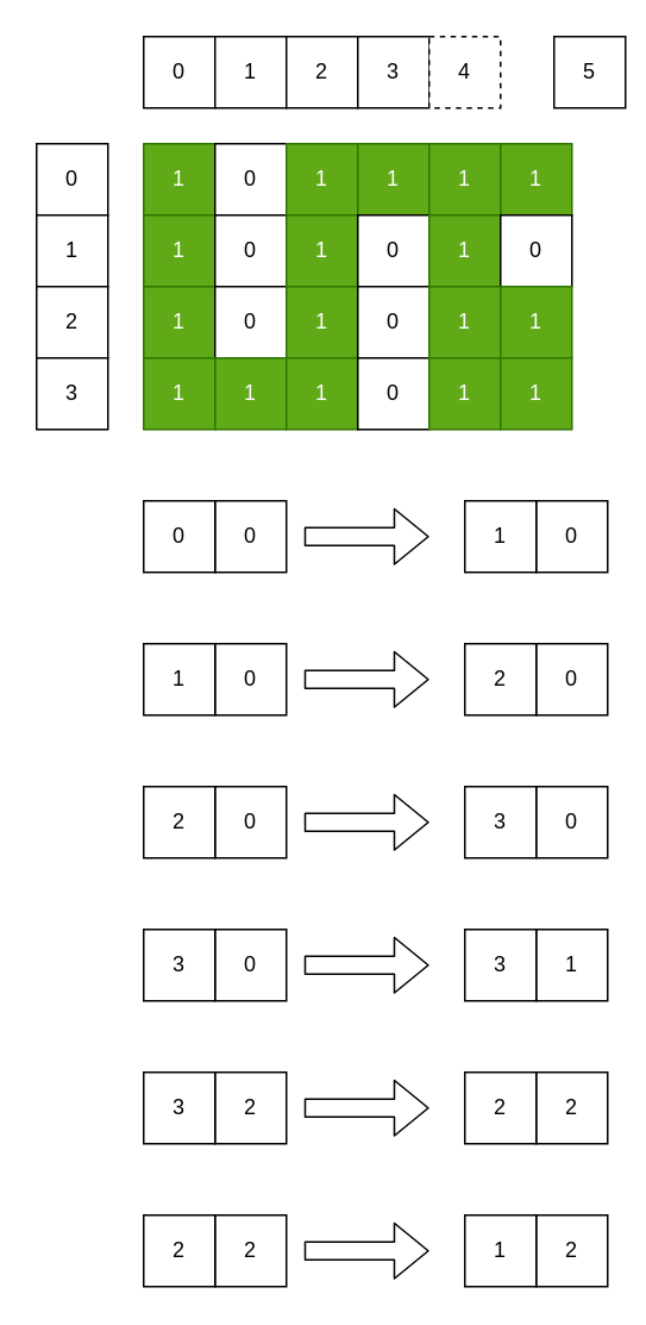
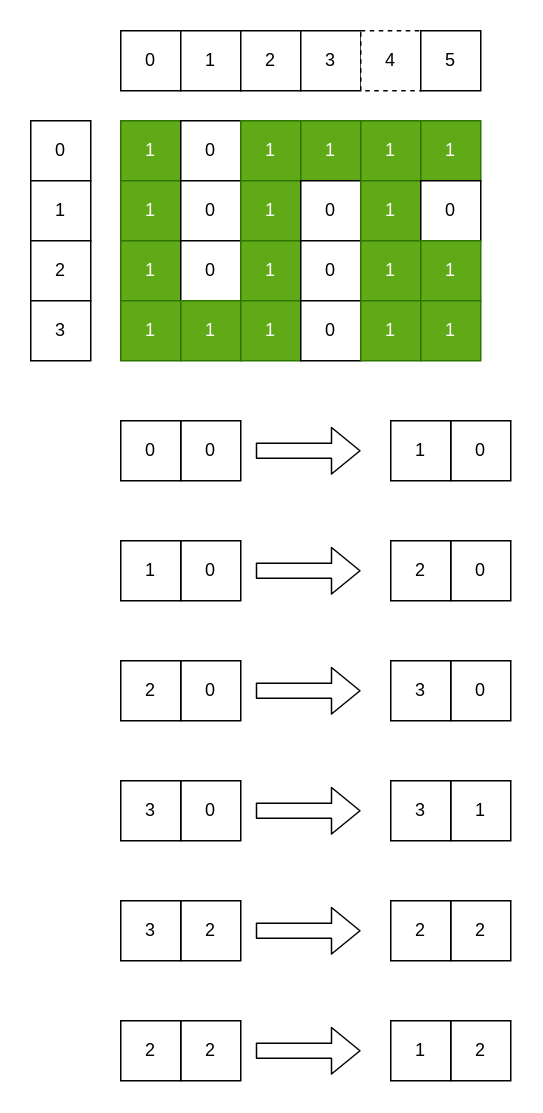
  <mxCell id="0" />
  <mxCell id="1" parent="0" />
  <mxCell id="2" value="1" style="rounded=0;whiteSpace=wrap;html=1;fillColor=#60a917;strokeColor=#2D7600;fontColor=#ffffff;" vertex="1" parent="1"><mxGeometry x="80" y="80" width="40" height="40" as="geometry" /></mxCell>
  <mxCell id="3" value="1" style="rounded=0;whiteSpace=wrap;html=1;fillColor=#60a917;strokeColor=#2D7600;fontColor=#ffffff;" vertex="1" parent="1"><mxGeometry x="80" y="120" width="40" height="40" as="geometry" /></mxCell>
  <mxCell id="4" value="1" style="rounded=0;whiteSpace=wrap;html=1;fillColor=#60a917;strokeColor=#2D7600;fontColor=#ffffff;" vertex="1" parent="1"><mxGeometry x="80" y="160" width="40" height="40" as="geometry" /></mxCell>
  <mxCell id="5" value="1" style="rounded=0;whiteSpace=wrap;html=1;fillColor=#60a917;strokeColor=#2D7600;fontColor=#ffffff;" vertex="1" parent="1"><mxGeometry x="80" y="200" width="40" height="40" as="geometry" /></mxCell>
  <mxCell id="6" value="0" style="rounded=0;whiteSpace=wrap;html=1;" vertex="1" parent="1"><mxGeometry x="120" y="80" width="40" height="40" as="geometry" /></mxCell>
  <mxCell id="7" value="0" style="rounded=0;whiteSpace=wrap;html=1;" vertex="1" parent="1"><mxGeometry x="120" y="120" width="40" height="40" as="geometry" /></mxCell>
  <mxCell id="8" value="0" style="rounded=0;whiteSpace=wrap;html=1;" vertex="1" parent="1"><mxGeometry x="120" y="160" width="40" height="40" as="geometry" /></mxCell>
  <mxCell id="9" value="1" style="rounded=0;whiteSpace=wrap;html=1;fillColor=#60a917;strokeColor=#2D7600;fontColor=#ffffff;" vertex="1" parent="1"><mxGeometry x="120" y="200" width="40" height="40" as="geometry" /></mxCell>
  <mxCell id="10" value="1" style="rounded=0;whiteSpace=wrap;html=1;fillColor=#60a917;strokeColor=#2D7600;fontColor=#ffffff;" vertex="1" parent="1"><mxGeometry x="160" y="80" width="40" height="40" as="geometry" /></mxCell>
  <mxCell id="11" value="1" style="rounded=0;whiteSpace=wrap;html=1;fillColor=#60a917;strokeColor=#2D7600;fontColor=#ffffff;" vertex="1" parent="1"><mxGeometry x="160" y="120" width="40" height="40" as="geometry" /></mxCell>
  <mxCell id="12" value="1" style="rounded=0;whiteSpace=wrap;html=1;fillColor=#60a917;strokeColor=#2D7600;fontColor=#ffffff;" vertex="1" parent="1"><mxGeometry x="160" y="160" width="40" height="40" as="geometry" /></mxCell>
  <mxCell id="13" value="1" style="rounded=0;whiteSpace=wrap;html=1;fillColor=#60a917;strokeColor=#2D7600;fontColor=#ffffff;" vertex="1" parent="1"><mxGeometry x="160" y="200" width="40" height="40" as="geometry" /></mxCell>
  <mxCell id="14" value="1" style="rounded=0;whiteSpace=wrap;html=1;fillColor=#60a917;strokeColor=#2D7600;fontColor=#ffffff;" vertex="1" parent="1"><mxGeometry x="200" y="80" width="40" height="40" as="geometry" /></mxCell>
  <mxCell id="15" value="0" style="rounded=0;whiteSpace=wrap;html=1;" vertex="1" parent="1"><mxGeometry x="200" y="120" width="40" height="40" as="geometry" /></mxCell>
  <mxCell id="16" value="0" style="rounded=0;whiteSpace=wrap;html=1;" vertex="1" parent="1"><mxGeometry x="200" y="160" width="40" height="40" as="geometry" /></mxCell>
  <mxCell id="17" value="0" style="rounded=0;whiteSpace=wrap;html=1;" vertex="1" parent="1"><mxGeometry x="200" y="200" width="40" height="40" as="geometry" /></mxCell>
  <mxCell id="18" value="1" style="rounded=0;whiteSpace=wrap;html=1;fillColor=#60a917;strokeColor=#2D7600;fontColor=#ffffff;" vertex="1" parent="1"><mxGeometry x="240" y="80" width="40" height="40" as="geometry" /></mxCell>
  <mxCell id="19" value="1" style="rounded=0;whiteSpace=wrap;html=1;fillColor=#60a917;strokeColor=#2D7600;fontColor=#ffffff;" vertex="1" parent="1"><mxGeometry x="240" y="120" width="40" height="40" as="geometry" /></mxCell>
  <mxCell id="20" value="1" style="rounded=0;whiteSpace=wrap;html=1;fillColor=#60a917;strokeColor=#2D7600;fontColor=#ffffff;" vertex="1" parent="1"><mxGeometry x="240" y="160" width="40" height="40" as="geometry" /></mxCell>
  <mxCell id="21" value="1" style="rounded=0;whiteSpace=wrap;html=1;fillColor=#60a917;strokeColor=#2D7600;fontColor=#ffffff;" vertex="1" parent="1"><mxGeometry x="240" y="200" width="40" height="40" as="geometry" /></mxCell>
  <mxCell id="22" value="1" style="rounded=0;whiteSpace=wrap;html=1;fillColor=#60a917;strokeColor=#2D7600;fontColor=#ffffff;" vertex="1" parent="1"><mxGeometry x="280" y="80" width="40" height="40" as="geometry" /></mxCell>
  <mxCell id="23" value="0" style="rounded=0;whiteSpace=wrap;html=1;" vertex="1" parent="1"><mxGeometry x="280" y="120" width="40" height="40" as="geometry" /></mxCell>
  <mxCell id="24" value="1" style="rounded=0;whiteSpace=wrap;html=1;fillColor=#60a917;strokeColor=#2D7600;fontColor=#ffffff;" vertex="1" parent="1"><mxGeometry x="280" y="160" width="40" height="40" as="geometry" /></mxCell>
  <mxCell id="25" value="1" style="rounded=0;whiteSpace=wrap;html=1;fillColor=#60a917;strokeColor=#2D7600;fontColor=#ffffff;" vertex="1" parent="1"><mxGeometry x="280" y="200" width="40" height="40" as="geometry" /></mxCell>
  <mxCell id="26" value="0" style="rounded=0;whiteSpace=wrap;html=1;" vertex="1" parent="1"><mxGeometry x="20" y="80" width="40" height="40" as="geometry" /></mxCell>
  <mxCell id="27" value="1" style="rounded=0;whiteSpace=wrap;html=1;" vertex="1" parent="1"><mxGeometry x="20" y="120" width="40" height="40" as="geometry" /></mxCell>
  <mxCell id="28" value="2" style="rounded=0;whiteSpace=wrap;html=1;" vertex="1" parent="1"><mxGeometry x="20" y="160" width="40" height="40" as="geometry" /></mxCell>
  <mxCell id="29" value="3" style="rounded=0;whiteSpace=wrap;html=1;" vertex="1" parent="1"><mxGeometry x="20" y="200" width="40" height="40" as="geometry" /></mxCell>
  <mxCell id="30" value="0" style="rounded=0;whiteSpace=wrap;html=1;" vertex="1" parent="1"><mxGeometry x="80" y="20" width="40" height="40" as="geometry" /></mxCell>
  <mxCell id="31" value="1" style="rounded=0;whiteSpace=wrap;html=1;" vertex="1" parent="1"><mxGeometry x="120" y="20" width="40" height="40" as="geometry" /></mxCell>
  <mxCell id="32" value="2" style="rounded=0;whiteSpace=wrap;html=1;" vertex="1" parent="1"><mxGeometry x="160" y="20" width="40" height="40" as="geometry" /></mxCell>
  <mxCell id="33" value="3" style="rounded=0;whiteSpace=wrap;html=1;" vertex="1" parent="1"><mxGeometry x="200" y="20" width="40" height="40" as="geometry" /></mxCell>
  <mxCell id="34" value="4" style="rounded=0;whiteSpace=wrap;html=1;dashed=1;" vertex="1" parent="1"><mxGeometry x="240" y="20" width="40" height="40" as="geometry" /></mxCell>
- <mxCell id="35" value="5" style="rounded=0;whiteSpace=wrap;html=1;" vertex="1" parent="1"><mxGeometry x="310" y="20" width="40" height="40" as="geometry" /></mxCell>
+ <mxCell id="35" value="5" style="rounded=0;whiteSpace=wrap;html=1;" vertex="1" parent="1"><mxGeometry x="280" y="20" width="40" height="40" as="geometry" /></mxCell>
  <mxCell id="36" value="0" style="rounded=0;whiteSpace=wrap;html=1;" vertex="1" parent="1"><mxGeometry x="120" y="280" width="40" height="40" as="geometry" /></mxCell>
  <mxCell id="37" value="0" style="rounded=0;whiteSpace=wrap;html=1;" vertex="1" parent="1"><mxGeometry x="80" y="280" width="40" height="40" as="geometry" /></mxCell>
  <mxCell id="38" value="0" style="rounded=0;whiteSpace=wrap;html=1;" vertex="1" parent="1"><mxGeometry x="300" y="280" width="40" height="40" as="geometry" /></mxCell>
  <mxCell id="39" value="1" style="rounded=0;whiteSpace=wrap;html=1;" vertex="1" parent="1"><mxGeometry x="260" y="280" width="40" height="40" as="geometry" /></mxCell>
  <mxCell id="40" value="" style="shape=flexArrow;endArrow=classic;html=1;" edge="1" parent="1"><mxGeometry width="50" height="50" relative="1" as="geometry"><mxPoint x="170" y="300" as="sourcePoint" /><mxPoint x="240" y="300" as="targetPoint" /></mxGeometry></mxCell>
  <mxCell id="41" value="0" style="rounded=0;whiteSpace=wrap;html=1;" vertex="1" parent="1"><mxGeometry x="120" y="360" width="40" height="40" as="geometry" /></mxCell>
  <mxCell id="42" value="1" style="rounded=0;whiteSpace=wrap;html=1;" vertex="1" parent="1"><mxGeometry x="80" y="360" width="40" height="40" as="geometry" /></mxCell>
  <mxCell id="43" value="0" style="rounded=0;whiteSpace=wrap;html=1;" vertex="1" parent="1"><mxGeometry x="300" y="360" width="40" height="40" as="geometry" /></mxCell>
  <mxCell id="44" value="2" style="rounded=0;whiteSpace=wrap;html=1;" vertex="1" parent="1"><mxGeometry x="260" y="360" width="40" height="40" as="geometry" /></mxCell>
  <mxCell id="45" value="" style="shape=flexArrow;endArrow=classic;html=1;" edge="1" parent="1"><mxGeometry width="50" height="50" relative="1" as="geometry"><mxPoint x="170" y="380" as="sourcePoint" /><mxPoint x="240" y="380" as="targetPoint" /></mxGeometry></mxCell>
  <mxCell id="46" value="0" style="rounded=0;whiteSpace=wrap;html=1;" vertex="1" parent="1"><mxGeometry x="120" y="440" width="40" height="40" as="geometry" /></mxCell>
  <mxCell id="47" value="2" style="rounded=0;whiteSpace=wrap;html=1;" vertex="1" parent="1"><mxGeometry x="80" y="440" width="40" height="40" as="geometry" /></mxCell>
  <mxCell id="48" value="0" style="rounded=0;whiteSpace=wrap;html=1;" vertex="1" parent="1"><mxGeometry x="300" y="440" width="40" height="40" as="geometry" /></mxCell>
  <mxCell id="49" value="3" style="rounded=0;whiteSpace=wrap;html=1;" vertex="1" parent="1"><mxGeometry x="260" y="440" width="40" height="40" as="geometry" /></mxCell>
  <mxCell id="50" value="" style="shape=flexArrow;endArrow=classic;html=1;" edge="1" parent="1"><mxGeometry width="50" height="50" relative="1" as="geometry"><mxPoint x="170" y="460" as="sourcePoint" /><mxPoint x="240" y="460" as="targetPoint" /></mxGeometry></mxCell>
  <mxCell id="51" value="0" style="rounded=0;whiteSpace=wrap;html=1;" vertex="1" parent="1"><mxGeometry x="120" y="520" width="40" height="40" as="geometry" /></mxCell>
  <mxCell id="52" value="3" style="rounded=0;whiteSpace=wrap;html=1;" vertex="1" parent="1"><mxGeometry x="80" y="520" width="40" height="40" as="geometry" /></mxCell>
  <mxCell id="53" value="1" style="rounded=0;whiteSpace=wrap;html=1;" vertex="1" parent="1"><mxGeometry x="300" y="520" width="40" height="40" as="geometry" /></mxCell>
  <mxCell id="54" value="3" style="rounded=0;whiteSpace=wrap;html=1;" vertex="1" parent="1"><mxGeometry x="260" y="520" width="40" height="40" as="geometry" /></mxCell>
  <mxCell id="55" value="" style="shape=flexArrow;endArrow=classic;html=1;" edge="1" parent="1"><mxGeometry width="50" height="50" relative="1" as="geometry"><mxPoint x="170" y="540" as="sourcePoint" /><mxPoint x="240" y="540" as="targetPoint" /></mxGeometry></mxCell>
  <mxCell id="56" value="2" style="rounded=0;whiteSpace=wrap;html=1;" vertex="1" parent="1"><mxGeometry x="120" y="600" width="40" height="40" as="geometry" /></mxCell>
  <mxCell id="57" value="3" style="rounded=0;whiteSpace=wrap;html=1;" vertex="1" parent="1"><mxGeometry x="80" y="600" width="40" height="40" as="geometry" /></mxCell>
  <mxCell id="58" value="2" style="rounded=0;whiteSpace=wrap;html=1;" vertex="1" parent="1"><mxGeometry x="300" y="600" width="40" height="40" as="geometry" /></mxCell>
  <mxCell id="59" value="2" style="rounded=0;whiteSpace=wrap;html=1;" vertex="1" parent="1"><mxGeometry x="260" y="600" width="40" height="40" as="geometry" /></mxCell>
  <mxCell id="60" value="" style="shape=flexArrow;endArrow=classic;html=1;" edge="1" parent="1"><mxGeometry width="50" height="50" relative="1" as="geometry"><mxPoint x="170" y="620" as="sourcePoint" /><mxPoint x="240" y="620" as="targetPoint" /></mxGeometry></mxCell>
  <mxCell id="61" value="2" style="rounded=0;whiteSpace=wrap;html=1;" vertex="1" parent="1"><mxGeometry x="120" y="680" width="40" height="40" as="geometry" /></mxCell>
  <mxCell id="62" value="2" style="rounded=0;whiteSpace=wrap;html=1;" vertex="1" parent="1"><mxGeometry x="80" y="680" width="40" height="40" as="geometry" /></mxCell>
  <mxCell id="63" value="2" style="rounded=0;whiteSpace=wrap;html=1;" vertex="1" parent="1"><mxGeometry x="300" y="680" width="40" height="40" as="geometry" /></mxCell>
  <mxCell id="64" value="1" style="rounded=0;whiteSpace=wrap;html=1;" vertex="1" parent="1"><mxGeometry x="260" y="680" width="40" height="40" as="geometry" /></mxCell>
  <mxCell id="65" value="" style="shape=flexArrow;endArrow=classic;html=1;" edge="1" parent="1"><mxGeometry width="50" height="50" relative="1" as="geometry"><mxPoint x="170" y="700" as="sourcePoint" /><mxPoint x="240" y="700" as="targetPoint" /></mxGeometry></mxCell>
